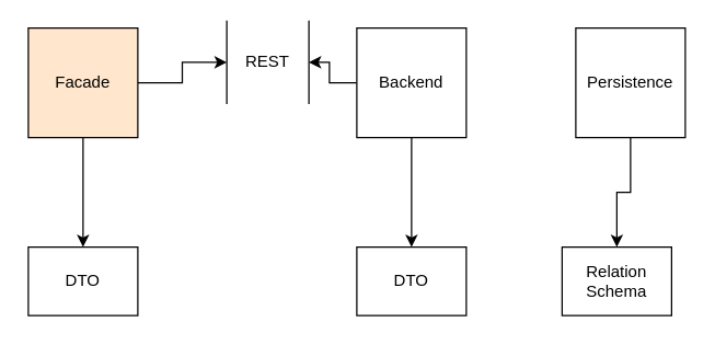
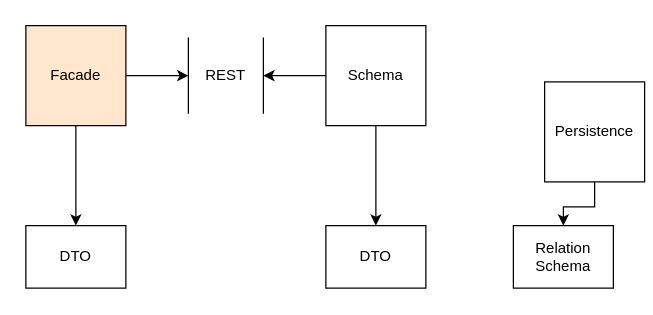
  <mxCell id="0" />
  <mxCell id="1" parent="0" />
  <mxCell id="2" style="edgeStyle=orthogonalEdgeStyle;rounded=0;orthogonalLoop=1;jettySize=auto;html=1;entryX=0.5;entryY=0;entryDx=0;entryDy=0;" edge="1" parent="1" source="4" target="13"><mxGeometry relative="1" as="geometry" /></mxCell>
  <mxCell id="3" style="edgeStyle=orthogonalEdgeStyle;rounded=0;orthogonalLoop=1;jettySize=auto;html=1;entryX=0;entryY=0.5;entryDx=0;entryDy=0;" edge="1" parent="1" source="4" target="11"><mxGeometry relative="1" as="geometry" /></mxCell>
  <mxCell id="4" value="Facade" style="rounded=0;whiteSpace=wrap;html=1;fillColor=#ffe6cc;" vertex="1" parent="1"><mxGeometry x="20" y="20" width="80" height="80" as="geometry" /></mxCell>
  <mxCell id="5" style="edgeStyle=orthogonalEdgeStyle;rounded=0;orthogonalLoop=1;jettySize=auto;html=1;" edge="1" parent="1" source="7" target="12"><mxGeometry relative="1" as="geometry" /></mxCell>
  <mxCell id="6" style="edgeStyle=orthogonalEdgeStyle;rounded=0;orthogonalLoop=1;jettySize=auto;html=1;" edge="1" parent="1" source="7" target="11"><mxGeometry relative="1" as="geometry" /></mxCell>
- <mxCell id="7" value="Backend" style="rounded=0;whiteSpace=wrap;html=1;" vertex="1" parent="1"><mxGeometry x="260" y="20" width="80" height="80" as="geometry" /></mxCell>
+ <mxCell id="7" value="Schema" style="rounded=0;whiteSpace=wrap;html=1;" vertex="1" parent="1"><mxGeometry x="260" y="20" width="80" height="80" as="geometry" /></mxCell>
  <mxCell id="8" style="edgeStyle=orthogonalEdgeStyle;rounded=0;orthogonalLoop=1;jettySize=auto;html=1;" edge="1" parent="1" source="9" target="10"><mxGeometry relative="1" as="geometry" /></mxCell>
- <mxCell id="9" value="Persistence" style="rounded=0;whiteSpace=wrap;html=1;" vertex="1" parent="1"><mxGeometry x="420" y="20" width="80" height="80" as="geometry" /></mxCell>
+ <mxCell id="9" value="Persistence" style="rounded=0;whiteSpace=wrap;html=1;" vertex="1" parent="1"><mxGeometry x="435" y="65" width="80" height="80" as="geometry" /></mxCell>
  <mxCell id="10" value="Relation Schema" style="rounded=0;whiteSpace=wrap;html=1;" vertex="1" parent="1"><mxGeometry x="410" y="180" width="80" height="50" as="geometry" /></mxCell>
- <mxCell id="11" value="REST" style="shape=partialRectangle;whiteSpace=wrap;html=1;top=0;bottom=0;fillColor=none;" vertex="1" parent="1"><mxGeometry x="165" y="15" width="60" height="60" as="geometry" /></mxCell>
+ <mxCell id="11" value="REST" style="shape=partialRectangle;whiteSpace=wrap;html=1;top=0;bottom=0;fillColor=none;" vertex="1" parent="1"><mxGeometry x="150" y="30" width="60" height="60" as="geometry" /></mxCell>
  <mxCell id="12" value="DTO" style="rounded=0;whiteSpace=wrap;html=1;" vertex="1" parent="1"><mxGeometry x="260" y="180" width="80" height="50" as="geometry" /></mxCell>
  <mxCell id="13" value="DTO" style="rounded=0;whiteSpace=wrap;html=1;" vertex="1" parent="1"><mxGeometry x="20" y="180" width="80" height="50" as="geometry" /></mxCell>
